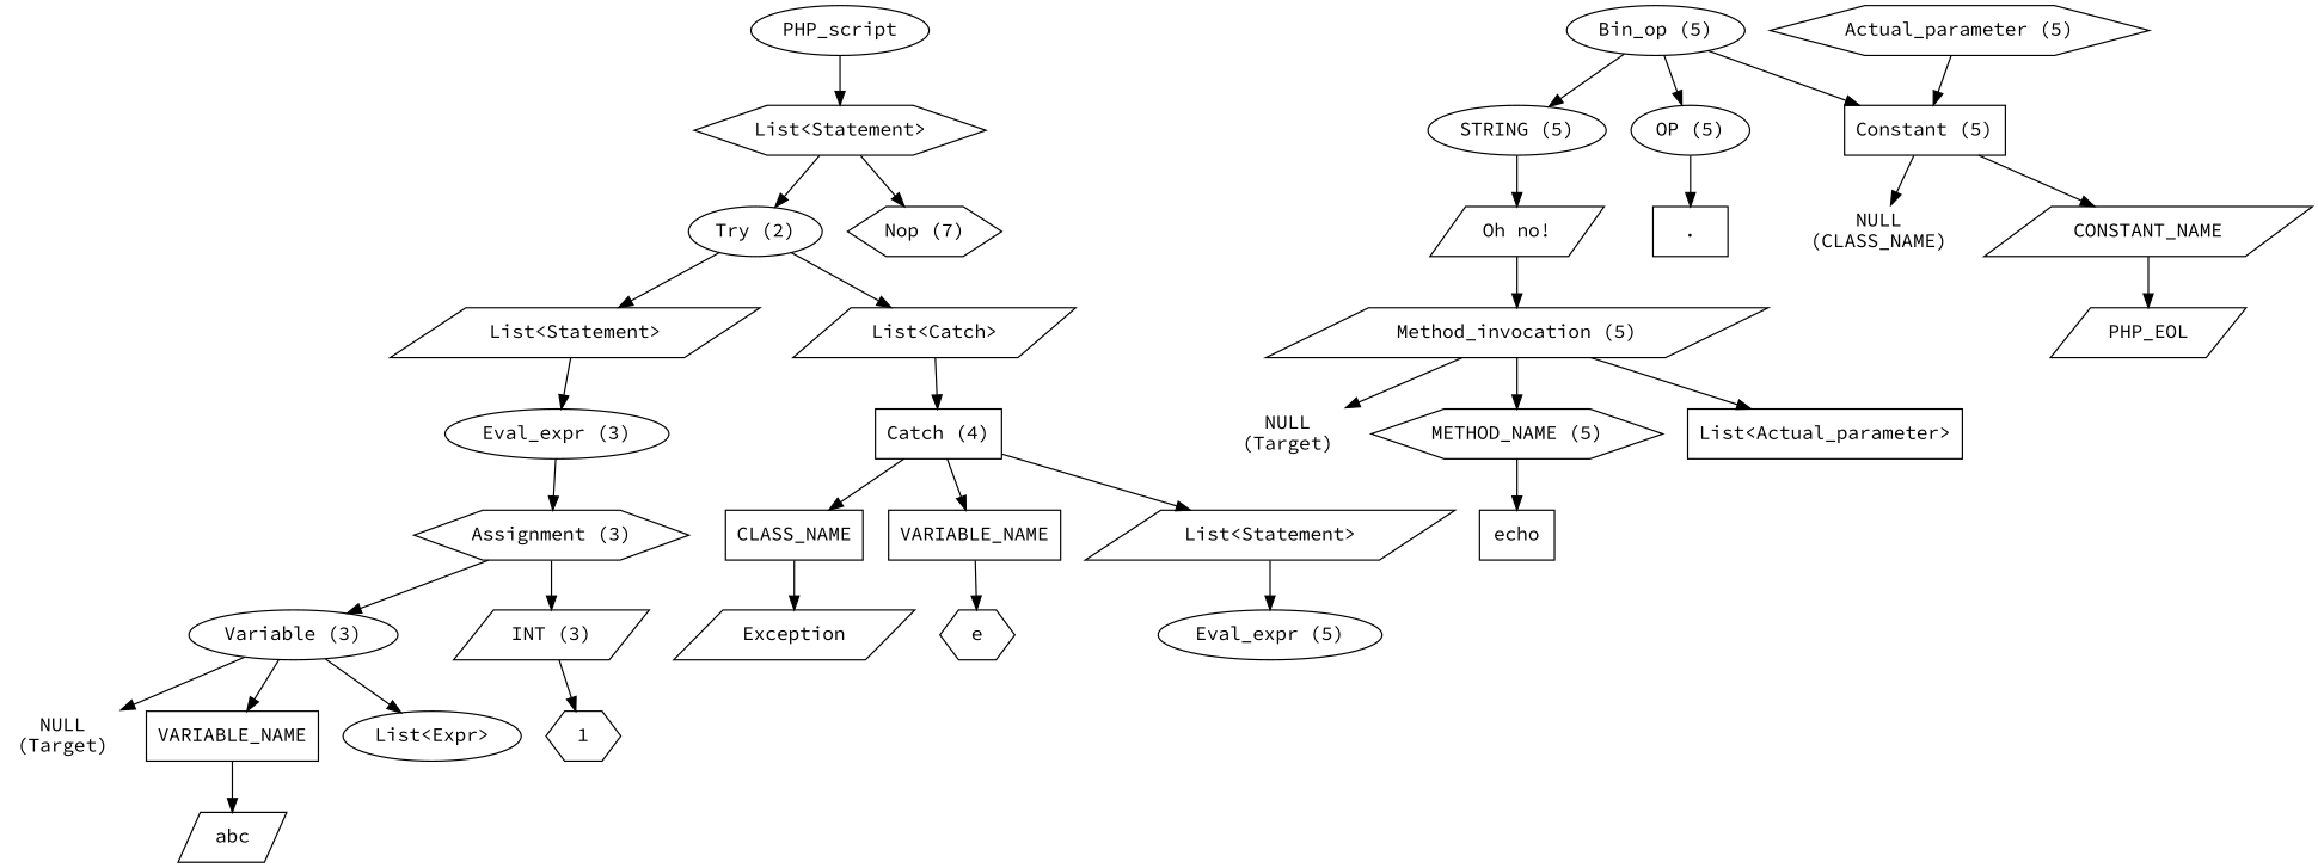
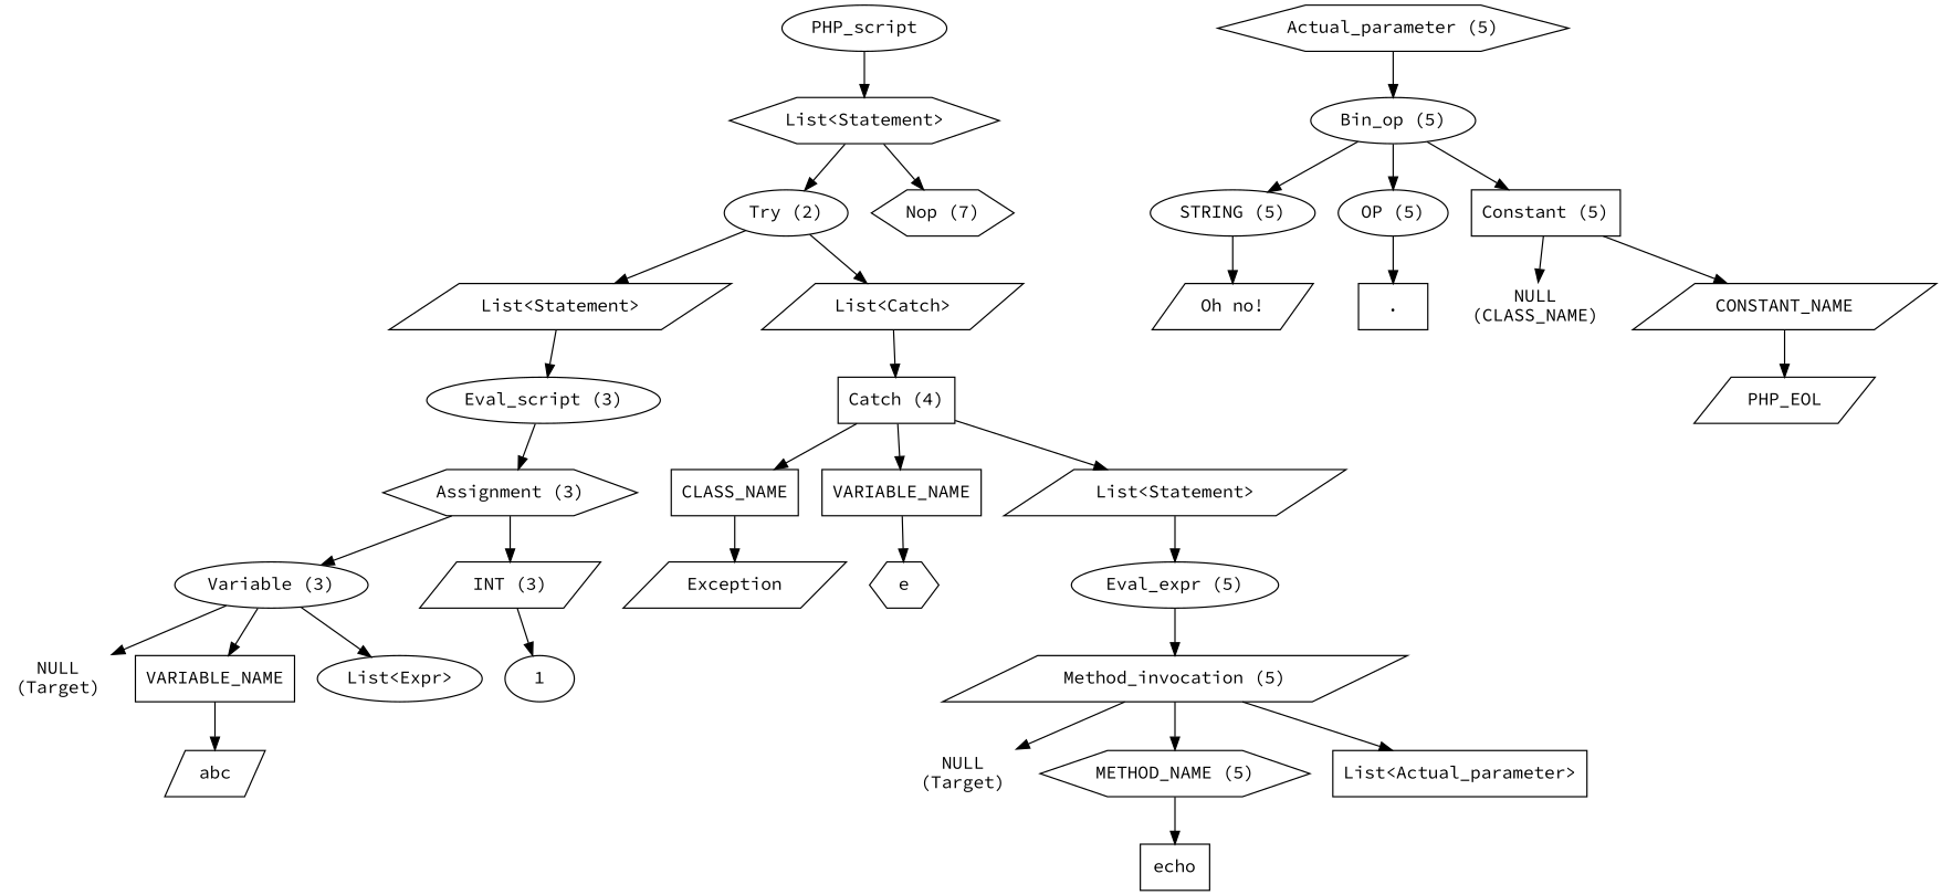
  digraph {
    fontname="Source Code Pro"
    ordering=out
    node [fontname="Source Code Pro" shape=ellipse]
    edge [fontname="Source Code Pro"]
    n1 [label=PHP_script]
    n2 [label="List<Statement>" shape=hexagon]
    n3 [label="Try (2)"]
    n4 [label="Nop (7)" shape=hexagon]
    n5 [label="List<Statement>" shape=parallelogram]
    n6 [label="List<Catch>" shape=parallelogram]
-   n7 [label="Eval_expr (3)"]
+   n7 [label="Eval_script (3)"]
    n8 [label="Catch (4)" shape=box]
    n9 [label="Assignment (3)" shape=hexagon]
    n10 [label="Variable (3)"]
    n11 [label="INT (3)" shape=parallelogram]
    n12 [label="NULL\n(Target)" shape=plaintext]
    n13 [label=VARIABLE_NAME shape=box]
    n14 [label="List<Expr>"]
-   n15 [label=1 shape=hexagon]
+   n15 [label=1]
    n16 [label=abc shape=parallelogram]
    n17 [label=CLASS_NAME shape=box]
    n18 [label=VARIABLE_NAME shape=box]
    n19 [label="List<Statement>" shape=parallelogram]
    n20 [label=Exception shape=parallelogram]
    n21 [label=e shape=hexagon]
    n22 [label="Eval_expr (5)"]
    n23 [label="Method_invocation (5)" shape=parallelogram]
    n24 [label="NULL\n(Target)" shape=plaintext]
    n25 [label="METHOD_NAME (5)" shape=hexagon]
    n26 [label="List<Actual_parameter>" shape=box]
    n27 [label=echo shape=box]
    n28 [label="Actual_parameter (5)" shape=hexagon]
    n29 [label="Bin_op (5)"]
    n30 [label="STRING (5)"]
    n31 [label="OP (5)"]
    n32 [label="Constant (5)" shape=box]
    n33 [label="Oh no!" shape=parallelogram]
    n34 [label="." shape=box]
    n35 [label="NULL\n(CLASS_NAME)" shape=plaintext]
    n36 [label=CONSTANT_NAME shape=parallelogram]
    n37 [label=PHP_EOL shape=parallelogram]
    n1 -> n2
    n2 -> n3
    n2 -> n4
    n3 -> n5
    n3 -> n6
    n5 -> n7
    n6 -> n8
    n7 -> n9
    n8 -> n17
    n8 -> n18
    n8 -> n19
    n9 -> n10
    n9 -> n11
    n10 -> n12
    n10 -> n13
    n10 -> n14
    n11 -> n15
    n13 -> n16
    n17 -> n20
    n18 -> n21
    n19 -> n22
-   n33 -> n23
+   n22 -> n23
    n23 -> n24
    n23 -> n25
    n23 -> n26
    n25 -> n27
-   n28 -> n32
+   n28 -> n29
    n29 -> n30
    n29 -> n31
    n29 -> n32
    n30 -> n33
    n31 -> n34
    n32 -> n35
    n32 -> n36
    n36 -> n37
  }
